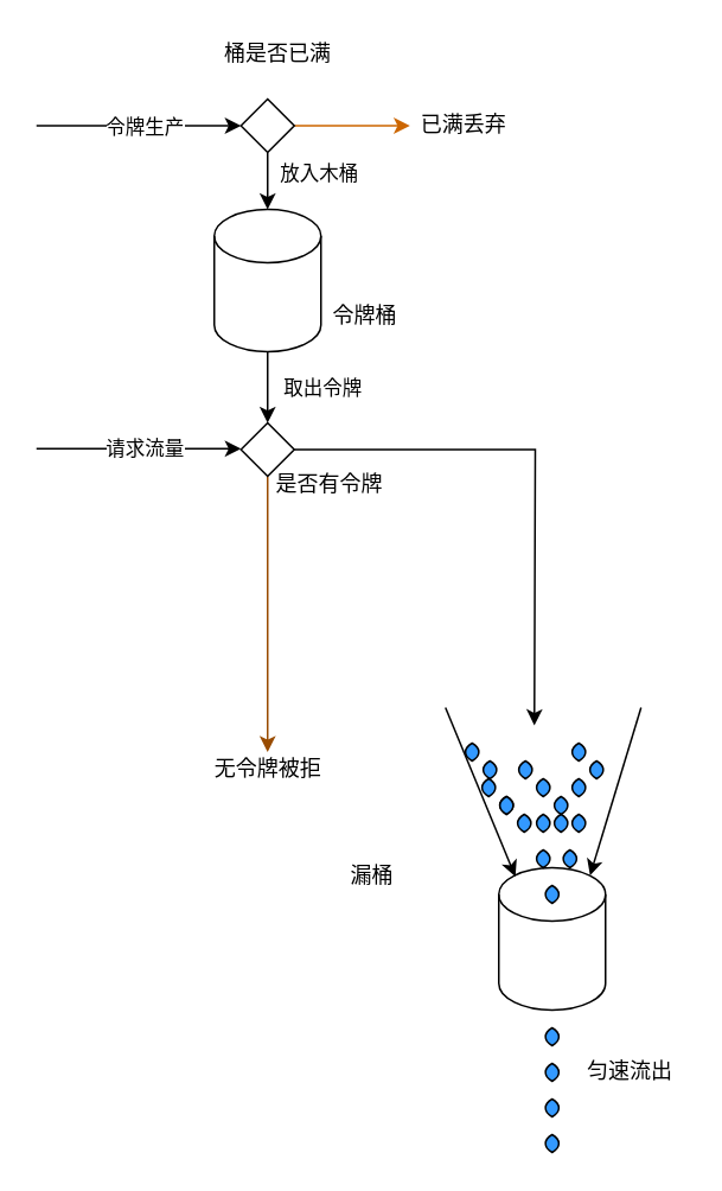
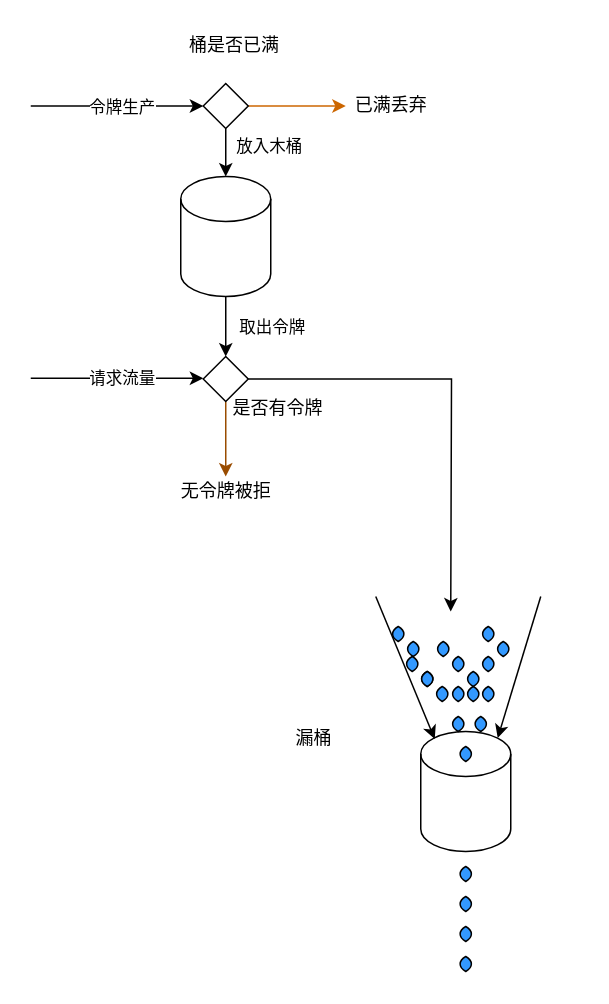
  <mxCell id="0" />
  <mxCell id="1" parent="0" />
  <mxCell id="2" style="edgeStyle=orthogonalEdgeStyle;rounded=0;orthogonalLoop=1;jettySize=auto;html=1;exitX=0.5;exitY=1;exitDx=0;exitDy=0;exitPerimeter=0;entryX=0.5;entryY=0;entryDx=0;entryDy=0;" edge="1" parent="1" source="4" target="11"><mxGeometry relative="1" as="geometry" /></mxCell>
  <mxCell id="3" value="取出令牌" style="edgeLabel;html=1;align=center;verticalAlign=middle;resizable=0;points=[];" vertex="1" connectable="0" parent="2"><mxGeometry x="-0.3" y="1" relative="1" as="geometry"><mxPoint x="29" y="6" as="offset" /></mxGeometry></mxCell>
  <mxCell id="4" value="" style="shape=cylinder3;whiteSpace=wrap;html=1;boundedLbl=1;backgroundOutline=1;size=15;" vertex="1" parent="1"><mxGeometry x="120" y="117" width="60" height="80" as="geometry" /></mxCell>
  <mxCell id="5" style="edgeStyle=orthogonalEdgeStyle;rounded=0;orthogonalLoop=1;jettySize=auto;html=1;exitX=0.5;exitY=1;exitDx=0;exitDy=0;entryX=0.5;entryY=0;entryDx=0;entryDy=0;entryPerimeter=0;" edge="1" parent="1" source="8" target="4"><mxGeometry relative="1" as="geometry" /></mxCell>
  <mxCell id="6" value="放入木桶" style="edgeLabel;html=1;align=center;verticalAlign=middle;resizable=0;points=[];" vertex="1" connectable="0" parent="5"><mxGeometry y="2" relative="1" as="geometry"><mxPoint x="26" y="-5" as="offset" /></mxGeometry></mxCell>
  <mxCell id="7" style="edgeStyle=orthogonalEdgeStyle;rounded=0;orthogonalLoop=1;jettySize=auto;html=1;exitX=1;exitY=0.5;exitDx=0;exitDy=0;strokeColor=#CC6600;" edge="1" parent="1" source="8"><mxGeometry relative="1" as="geometry"><mxPoint x="230" y="70" as="targetPoint" /></mxGeometry></mxCell>
  <mxCell id="8" value="" style="rhombus;whiteSpace=wrap;html=1;" vertex="1" parent="1"><mxGeometry x="135" y="55" width="30" height="30" as="geometry" /></mxCell>
  <mxCell id="9" style="edgeStyle=orthogonalEdgeStyle;rounded=0;orthogonalLoop=1;jettySize=auto;html=1;exitX=1;exitY=0.5;exitDx=0;exitDy=0;" edge="1" parent="1" source="11"><mxGeometry relative="1" as="geometry"><mxPoint x="300" y="407" as="targetPoint" /></mxGeometry></mxCell>
  <mxCell id="10" style="edgeStyle=orthogonalEdgeStyle;rounded=0;orthogonalLoop=1;jettySize=auto;html=1;exitX=0.5;exitY=1;exitDx=0;exitDy=0;strokeColor=#994C00;" edge="1" parent="1" source="11" target="19"><mxGeometry relative="1" as="geometry" /></mxCell>
  <mxCell id="11" value="" style="rhombus;whiteSpace=wrap;html=1;" vertex="1" parent="1"><mxGeometry x="135" y="237" width="30" height="30" as="geometry" /></mxCell>
  <mxCell id="12" value="" style="endArrow=classic;html=1;entryX=0;entryY=0.5;entryDx=0;entryDy=0;" edge="1" parent="1" target="8"><mxGeometry width="50" height="50" relative="1" as="geometry"><mxPoint x="20" y="70" as="sourcePoint" /><mxPoint x="130" y="75" as="targetPoint" /></mxGeometry></mxCell>
  <mxCell id="13" value="令牌生产" style="edgeLabel;html=1;align=center;verticalAlign=middle;resizable=0;points=[];" vertex="1" connectable="0" parent="12"><mxGeometry x="-0.368" relative="1" as="geometry"><mxPoint x="24" as="offset" /></mxGeometry></mxCell>
  <mxCell id="14" value="桶是否已满" style="text;html=1;strokeColor=none;fillColor=none;align=center;verticalAlign=middle;whiteSpace=wrap;rounded=0;" vertex="1" parent="1"><mxGeometry x="122" y="20" width="68" height="20" as="geometry" /></mxCell>
  <mxCell id="15" value="已满丢弃" style="text;html=1;align=center;verticalAlign=middle;resizable=0;points=[];autosize=1;" vertex="1" parent="1"><mxGeometry x="230" y="60" width="60" height="20" as="geometry" /></mxCell>
  <mxCell id="16" value="" style="endArrow=classic;html=1;entryX=0;entryY=0.5;entryDx=0;entryDy=0;" edge="1" parent="1"><mxGeometry width="50" height="50" relative="1" as="geometry"><mxPoint x="20" y="251.5" as="sourcePoint" /><mxPoint x="135" y="251.5" as="targetPoint" /></mxGeometry></mxCell>
  <mxCell id="17" value="请求流量" style="edgeLabel;html=1;align=center;verticalAlign=middle;resizable=0;points=[];" vertex="1" connectable="0" parent="16"><mxGeometry x="-0.368" relative="1" as="geometry"><mxPoint x="24" as="offset" /></mxGeometry></mxCell>
  <mxCell id="18" value="是否有令牌" style="text;html=1;strokeColor=none;fillColor=none;align=center;verticalAlign=middle;whiteSpace=wrap;rounded=0;" vertex="1" parent="1"><mxGeometry x="150" y="262" width="70" height="20" as="geometry" /></mxCell>
- <mxCell id="19" value="无令牌被拒" style="text;html=1;align=center;verticalAlign=middle;resizable=0;points=[];autosize=1;" vertex="1" parent="1"><mxGeometry x="110" y="422" width="80" height="20" as="geometry" /></mxCell>
- <mxCell id="20" value="令牌桶" style="text;html=1;strokeColor=none;fillColor=none;align=center;verticalAlign=middle;whiteSpace=wrap;rounded=0;" vertex="1" parent="1"><mxGeometry x="185" y="167" width="40" height="20" as="geometry" /></mxCell>
+ <mxCell id="19" value="无令牌被拒" style="text;html=1;align=center;verticalAlign=middle;resizable=0;points=[];autosize=1;" vertex="1" parent="1"><mxGeometry x="110" y="317" width="80" height="20" as="geometry" /></mxCell>
  <mxCell id="21" value="" style="shape=cylinder3;whiteSpace=wrap;html=1;boundedLbl=1;backgroundOutline=1;size=15;" vertex="1" parent="1"><mxGeometry x="280" y="487" width="60" height="80" as="geometry" /></mxCell>
  <mxCell id="22" value="" style="whiteSpace=wrap;html=1;shape=mxgraph.basic.pointed_oval;fillColor=#3399FF;" vertex="1" parent="1"><mxGeometry x="279.33" y="447" width="10" height="10" as="geometry" /></mxCell>
  <mxCell id="23" value="" style="whiteSpace=wrap;html=1;shape=mxgraph.basic.pointed_oval;fillColor=#3399FF;" vertex="1" parent="1"><mxGeometry x="289.33" y="457" width="10" height="10" as="geometry" /></mxCell>
  <mxCell id="24" value="" style="whiteSpace=wrap;html=1;shape=mxgraph.basic.pointed_oval;fillColor=#3399FF;" vertex="1" parent="1"><mxGeometry x="300" y="477" width="10" height="10" as="geometry" /></mxCell>
  <mxCell id="25" value="" style="whiteSpace=wrap;html=1;shape=mxgraph.basic.pointed_oval;fillColor=#3399FF;" vertex="1" parent="1"><mxGeometry x="320" y="417" width="10" height="10" as="geometry" /></mxCell>
  <mxCell id="26" value="" style="whiteSpace=wrap;html=1;shape=mxgraph.basic.pointed_oval;fillColor=#3399FF;" vertex="1" parent="1"><mxGeometry x="260" y="417" width="10" height="10" as="geometry" /></mxCell>
  <mxCell id="27" value="" style="whiteSpace=wrap;html=1;shape=mxgraph.basic.pointed_oval;fillColor=#3399FF;" vertex="1" parent="1"><mxGeometry x="300" y="437" width="10" height="10" as="geometry" /></mxCell>
  <mxCell id="28" value="" style="whiteSpace=wrap;html=1;shape=mxgraph.basic.pointed_oval;fillColor=#3399FF;" vertex="1" parent="1"><mxGeometry x="305" y="497" width="10" height="10" as="geometry" /></mxCell>
  <mxCell id="29" value="" style="whiteSpace=wrap;html=1;shape=mxgraph.basic.pointed_oval;fillColor=#3399FF;" vertex="1" parent="1"><mxGeometry x="269.33" y="437" width="10" height="10" as="geometry" /></mxCell>
  <mxCell id="30" value="" style="whiteSpace=wrap;html=1;shape=mxgraph.basic.pointed_oval;fillColor=#3399FF;" vertex="1" parent="1"><mxGeometry x="300" y="457" width="10" height="10" as="geometry" /></mxCell>
  <mxCell id="31" value="" style="whiteSpace=wrap;html=1;shape=mxgraph.basic.pointed_oval;fillColor=#3399FF;" vertex="1" parent="1"><mxGeometry x="310" y="457" width="10" height="10" as="geometry" /></mxCell>
  <mxCell id="32" value="" style="whiteSpace=wrap;html=1;shape=mxgraph.basic.pointed_oval;fillColor=#3399FF;" vertex="1" parent="1"><mxGeometry x="305" y="577" width="10" height="10" as="geometry" /></mxCell>
  <mxCell id="33" value="" style="whiteSpace=wrap;html=1;shape=mxgraph.basic.pointed_oval;fillColor=#3399FF;" vertex="1" parent="1"><mxGeometry x="305" y="597" width="10" height="10" as="geometry" /></mxCell>
  <mxCell id="34" value="" style="whiteSpace=wrap;html=1;shape=mxgraph.basic.pointed_oval;fillColor=#3399FF;" vertex="1" parent="1"><mxGeometry x="305" y="617" width="10" height="10" as="geometry" /></mxCell>
  <mxCell id="35" value="" style="whiteSpace=wrap;html=1;shape=mxgraph.basic.pointed_oval;fillColor=#3399FF;" vertex="1" parent="1"><mxGeometry x="305" y="637" width="10" height="10" as="geometry" /></mxCell>
  <mxCell id="36" value="" style="whiteSpace=wrap;html=1;shape=mxgraph.basic.pointed_oval;fillColor=#3399FF;" vertex="1" parent="1"><mxGeometry x="320" y="437" width="10" height="10" as="geometry" /></mxCell>
  <mxCell id="37" value="" style="whiteSpace=wrap;html=1;shape=mxgraph.basic.pointed_oval;fillColor=#3399FF;" vertex="1" parent="1"><mxGeometry x="320" y="457" width="10" height="10" as="geometry" /></mxCell>
  <mxCell id="38" value="" style="whiteSpace=wrap;html=1;shape=mxgraph.basic.pointed_oval;fillColor=#3399FF;" vertex="1" parent="1"><mxGeometry x="315" y="477" width="10" height="10" as="geometry" /></mxCell>
  <mxCell id="39" value="" style="endArrow=classic;html=1;entryX=0.855;entryY=0;entryDx=0;entryDy=4.35;entryPerimeter=0;" edge="1" parent="1" target="21"><mxGeometry width="50" height="50" relative="1" as="geometry"><mxPoint x="360" y="397" as="sourcePoint" /><mxPoint x="324" y="492" as="targetPoint" /></mxGeometry></mxCell>
  <mxCell id="40" value="" style="endArrow=classic;html=1;entryX=0.855;entryY=0;entryDx=0;entryDy=4.35;entryPerimeter=0;" edge="1" parent="1"><mxGeometry width="50" height="50" relative="1" as="geometry"><mxPoint x="250" y="397" as="sourcePoint" /><mxPoint x="289.33" y="492" as="targetPoint" /></mxGeometry></mxCell>
  <mxCell id="41" value="" style="whiteSpace=wrap;html=1;shape=mxgraph.basic.pointed_oval;fillColor=#3399FF;" vertex="1" parent="1"><mxGeometry x="279.33" y="447" width="10" height="10" as="geometry" /></mxCell>
  <mxCell id="42" value="" style="whiteSpace=wrap;html=1;shape=mxgraph.basic.pointed_oval;fillColor=#3399FF;" vertex="1" parent="1"><mxGeometry x="330" y="427" width="10" height="10" as="geometry" /></mxCell>
  <mxCell id="43" value="漏桶" style="text;html=1;strokeColor=none;fillColor=none;align=center;verticalAlign=middle;whiteSpace=wrap;rounded=0;" vertex="1" parent="1"><mxGeometry x="189.33" y="482" width="40" height="20" as="geometry" /></mxCell>
  <mxCell id="44" value="" style="whiteSpace=wrap;html=1;shape=mxgraph.basic.pointed_oval;fillColor=#3399FF;" vertex="1" parent="1"><mxGeometry x="310" y="447" width="10" height="10" as="geometry" /></mxCell>
  <mxCell id="45" value="" style="whiteSpace=wrap;html=1;shape=mxgraph.basic.pointed_oval;fillColor=#3399FF;" vertex="1" parent="1"><mxGeometry x="270" y="427" width="10" height="10" as="geometry" /></mxCell>
  <mxCell id="46" value="" style="whiteSpace=wrap;html=1;shape=mxgraph.basic.pointed_oval;fillColor=#3399FF;" vertex="1" parent="1"><mxGeometry x="290" y="427" width="10" height="10" as="geometry" /></mxCell>
- <mxCell id="47" value="匀速流出" style="text;html=1;strokeColor=none;fillColor=none;align=center;verticalAlign=middle;whiteSpace=wrap;rounded=0;" vertex="1" parent="1"><mxGeometry x="324" y="592" width="60" height="20" as="geometry" /></mxCell>
